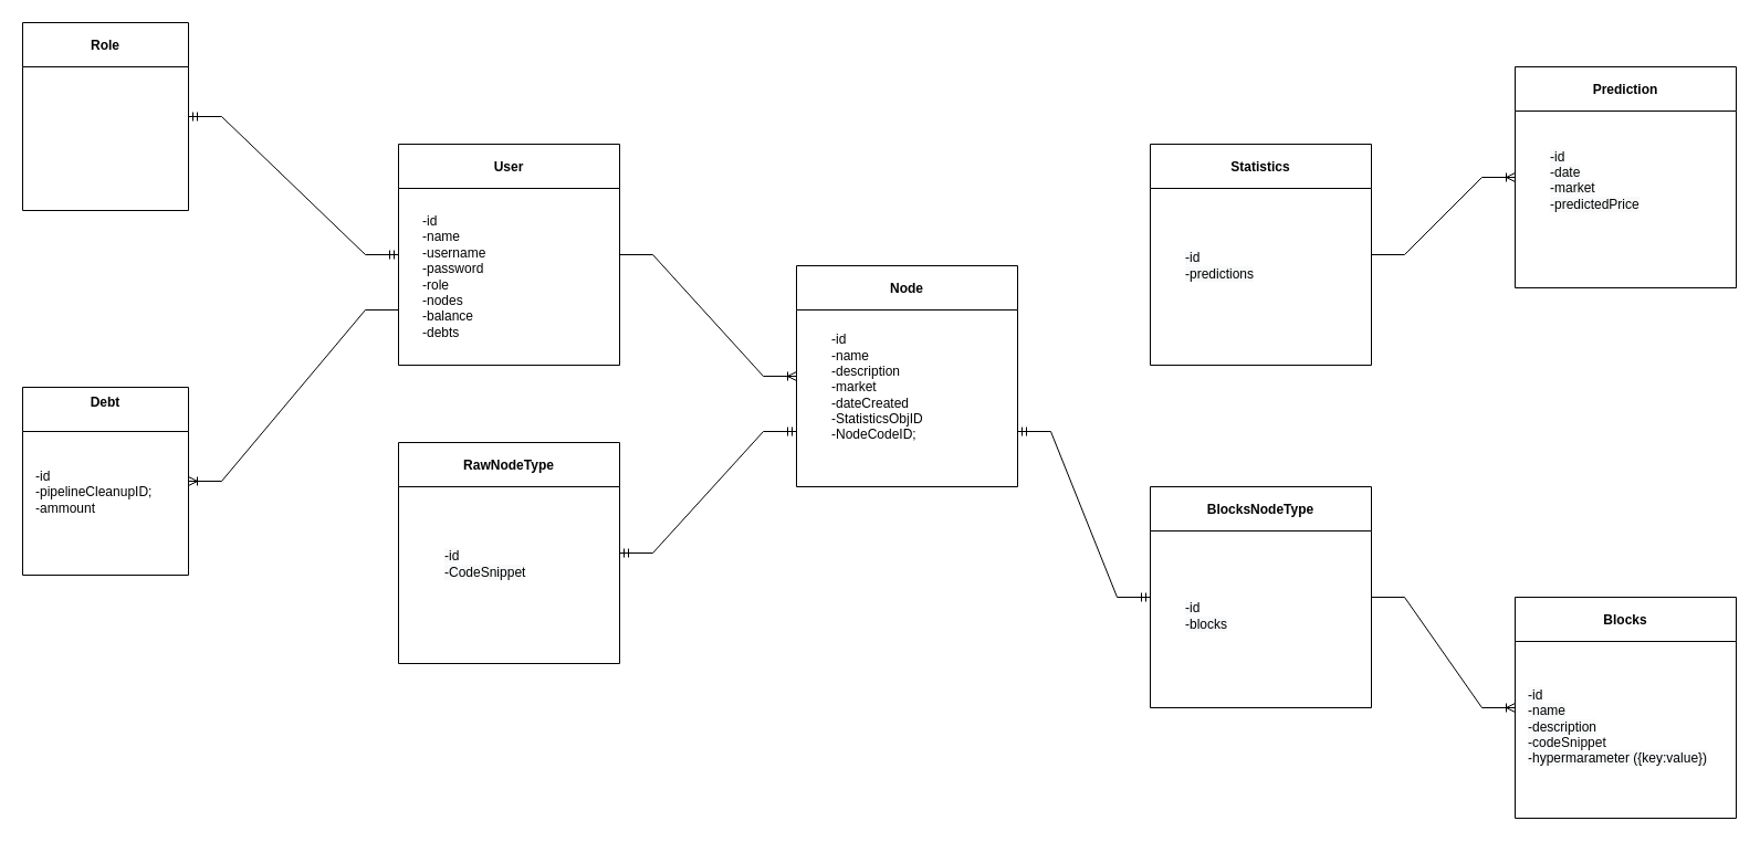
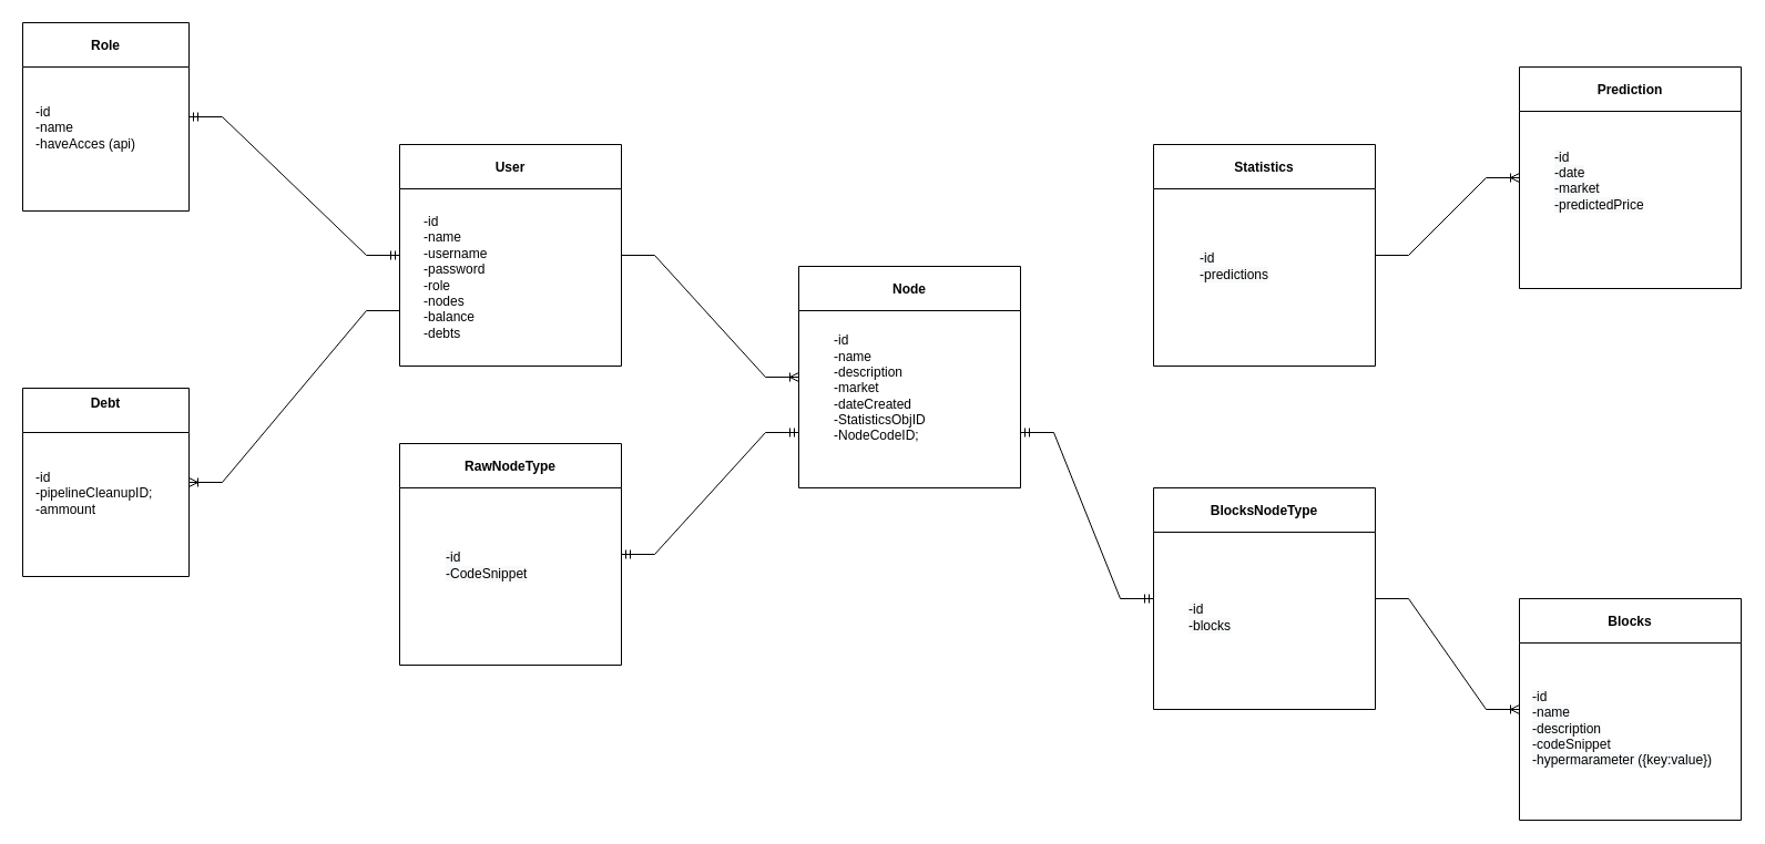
  <mxCell id="0" />
  <mxCell id="1" parent="0" />
  <mxCell id="2" value="User" style="swimlane;startSize=40;" parent="1" vertex="1"><mxGeometry x="360" y="130" width="200" height="200" as="geometry" /></mxCell>
  <mxCell id="3" value="-id&lt;br&gt;-name&amp;nbsp;&lt;br&gt;-username&lt;br&gt;-password&lt;br&gt;-role&lt;br&gt;-nodes&lt;br&gt;&lt;div&gt;-balance&lt;/div&gt;&lt;div&gt;-debts&lt;br&gt;&lt;/div&gt;" style="text;html=1;strokeColor=none;fillColor=none;align=left;verticalAlign=middle;whiteSpace=wrap;rounded=0;" parent="2" vertex="1"><mxGeometry x="20" y="50" width="140" height="140" as="geometry" /></mxCell>
  <mxCell id="4" value="Node" style="swimlane;startSize=40;" parent="1" vertex="1"><mxGeometry x="720" y="240" width="200" height="200" as="geometry" /></mxCell>
  <mxCell id="5" value="-id&lt;br&gt;-name&amp;nbsp;&lt;br&gt;-description&lt;br&gt;-market&lt;br&gt;-dateCreated&lt;br&gt;&lt;div&gt;-StatisticsObjID&lt;/div&gt;&lt;div&gt;-NodeCodeID;&lt;br&gt;&lt;/div&gt;" style="text;html=1;strokeColor=none;fillColor=none;align=left;verticalAlign=middle;whiteSpace=wrap;rounded=0;" parent="4" vertex="1"><mxGeometry x="30" y="50" width="140" height="120" as="geometry" /></mxCell>
  <mxCell id="6" value="Blocks" style="swimlane;startSize=40;" parent="1" vertex="1"><mxGeometry x="1370" y="540" width="200" height="200" as="geometry" /></mxCell>
  <mxCell id="7" value="&lt;br&gt;&lt;span style=&quot;color: rgb(0, 0, 0); font-family: Helvetica; font-size: 12px; font-style: normal; font-variant-ligatures: normal; font-variant-caps: normal; font-weight: 400; letter-spacing: normal; orphans: 2; text-align: left; text-indent: 0px; text-transform: none; widows: 2; word-spacing: 0px; -webkit-text-stroke-width: 0px; background-color: rgb(248, 249, 250); text-decoration-thickness: initial; text-decoration-style: initial; text-decoration-color: initial; float: none; display: inline !important;&quot;&gt;-id&lt;/span&gt;&lt;br style=&quot;color: rgb(0, 0, 0); font-family: Helvetica; font-size: 12px; font-style: normal; font-variant-ligatures: normal; font-variant-caps: normal; font-weight: 400; letter-spacing: normal; orphans: 2; text-align: left; text-indent: 0px; text-transform: none; widows: 2; word-spacing: 0px; -webkit-text-stroke-width: 0px; background-color: rgb(248, 249, 250); text-decoration-thickness: initial; text-decoration-style: initial; text-decoration-color: initial;&quot;&gt;&lt;span style=&quot;color: rgb(0, 0, 0); font-family: Helvetica; font-size: 12px; font-style: normal; font-variant-ligatures: normal; font-variant-caps: normal; font-weight: 400; letter-spacing: normal; orphans: 2; text-align: left; text-indent: 0px; text-transform: none; widows: 2; word-spacing: 0px; -webkit-text-stroke-width: 0px; background-color: rgb(248, 249, 250); text-decoration-thickness: initial; text-decoration-style: initial; text-decoration-color: initial; float: none; display: inline !important;&quot;&gt;-name&lt;/span&gt;&lt;br style=&quot;color: rgb(0, 0, 0); font-family: Helvetica; font-size: 12px; font-style: normal; font-variant-ligatures: normal; font-variant-caps: normal; font-weight: 400; letter-spacing: normal; orphans: 2; text-align: left; text-indent: 0px; text-transform: none; widows: 2; word-spacing: 0px; -webkit-text-stroke-width: 0px; background-color: rgb(248, 249, 250); text-decoration-thickness: initial; text-decoration-style: initial; text-decoration-color: initial;&quot;&gt;&lt;span style=&quot;color: rgb(0, 0, 0); font-family: Helvetica; font-size: 12px; font-style: normal; font-variant-ligatures: normal; font-variant-caps: normal; font-weight: 400; letter-spacing: normal; orphans: 2; text-align: left; text-indent: 0px; text-transform: none; widows: 2; word-spacing: 0px; -webkit-text-stroke-width: 0px; background-color: rgb(248, 249, 250); text-decoration-thickness: initial; text-decoration-style: initial; text-decoration-color: initial; float: none; display: inline !important;&quot;&gt;-description&lt;/span&gt;&lt;br style=&quot;color: rgb(0, 0, 0); font-family: Helvetica; font-size: 12px; font-style: normal; font-variant-ligatures: normal; font-variant-caps: normal; font-weight: 400; letter-spacing: normal; orphans: 2; text-align: left; text-indent: 0px; text-transform: none; widows: 2; word-spacing: 0px; -webkit-text-stroke-width: 0px; background-color: rgb(248, 249, 250); text-decoration-thickness: initial; text-decoration-style: initial; text-decoration-color: initial;&quot;&gt;&lt;span style=&quot;color: rgb(0, 0, 0); font-family: Helvetica; font-size: 12px; font-style: normal; font-variant-ligatures: normal; font-variant-caps: normal; font-weight: 400; letter-spacing: normal; orphans: 2; text-align: left; text-indent: 0px; text-transform: none; widows: 2; word-spacing: 0px; -webkit-text-stroke-width: 0px; background-color: rgb(248, 249, 250); text-decoration-thickness: initial; text-decoration-style: initial; text-decoration-color: initial; float: none; display: inline !important;&quot;&gt;-code&lt;/span&gt;Snippet&lt;br style=&quot;color: rgb(0, 0, 0); font-family: Helvetica; font-size: 12px; font-style: normal; font-variant-ligatures: normal; font-variant-caps: normal; font-weight: 400; letter-spacing: normal; orphans: 2; text-align: left; text-indent: 0px; text-transform: none; widows: 2; word-spacing: 0px; -webkit-text-stroke-width: 0px; background-color: rgb(248, 249, 250); text-decoration-thickness: initial; text-decoration-style: initial; text-decoration-color: initial;&quot;&gt;&lt;span style=&quot;color: rgb(0, 0, 0); font-family: Helvetica; font-size: 12px; font-style: normal; font-variant-ligatures: normal; font-variant-caps: normal; font-weight: 400; letter-spacing: normal; orphans: 2; text-align: left; text-indent: 0px; text-transform: none; widows: 2; word-spacing: 0px; -webkit-text-stroke-width: 0px; background-color: rgb(248, 249, 250); text-decoration-thickness: initial; text-decoration-style: initial; text-decoration-color: initial; float: none; display: inline !important;&quot;&gt;-hypermarameter ({key:value})&lt;br&gt;&lt;/span&gt;" style="text;html=1;strokeColor=none;fillColor=none;align=left;verticalAlign=middle;whiteSpace=wrap;rounded=0;" parent="6" vertex="1"><mxGeometry x="10" y="50" width="170" height="120" as="geometry" /></mxCell>
  <mxCell id="8" value="RawNodeType" style="swimlane;startSize=40;" parent="1" vertex="1"><mxGeometry x="360" y="400" width="200" height="200" as="geometry" /></mxCell>
  <mxCell id="9" value="&lt;br&gt;&lt;span style=&quot;color: rgb(0, 0, 0); font-family: Helvetica; font-size: 12px; font-style: normal; font-variant-ligatures: normal; font-variant-caps: normal; font-weight: 400; letter-spacing: normal; orphans: 2; text-align: left; text-indent: 0px; text-transform: none; widows: 2; word-spacing: 0px; -webkit-text-stroke-width: 0px; background-color: rgb(248, 249, 250); text-decoration-thickness: initial; text-decoration-style: initial; text-decoration-color: initial; float: none; display: inline !important;&quot;&gt;-id&lt;/span&gt;&lt;br style=&quot;color: rgb(0, 0, 0); font-family: Helvetica; font-size: 12px; font-style: normal; font-variant-ligatures: normal; font-variant-caps: normal; font-weight: 400; letter-spacing: normal; orphans: 2; text-align: left; text-indent: 0px; text-transform: none; widows: 2; word-spacing: 0px; -webkit-text-stroke-width: 0px; background-color: rgb(248, 249, 250); text-decoration-thickness: initial; text-decoration-style: initial; text-decoration-color: initial;&quot;&gt;&lt;div&gt;&lt;span style=&quot;color: rgb(0, 0, 0); font-family: Helvetica; font-size: 12px; font-style: normal; font-variant-ligatures: normal; font-variant-caps: normal; font-weight: 400; letter-spacing: normal; orphans: 2; text-align: left; text-indent: 0px; text-transform: none; widows: 2; word-spacing: 0px; -webkit-text-stroke-width: 0px; background-color: rgb(248, 249, 250); text-decoration-thickness: initial; text-decoration-style: initial; text-decoration-color: initial; float: none; display: inline !important;&quot;&gt;-CodeSnippet&lt;/span&gt;&lt;/div&gt;&lt;div&gt;&lt;span style=&quot;color: rgb(0, 0, 0); font-family: Helvetica; font-size: 12px; font-style: normal; font-variant-ligatures: normal; font-variant-caps: normal; font-weight: 400; letter-spacing: normal; orphans: 2; text-align: left; text-indent: 0px; text-transform: none; widows: 2; word-spacing: 0px; -webkit-text-stroke-width: 0px; background-color: rgb(248, 249, 250); text-decoration-thickness: initial; text-decoration-style: initial; text-decoration-color: initial; float: none; display: inline !important;&quot;&gt;&lt;br&gt;&lt;/span&gt;&lt;/div&gt;" style="text;html=1;strokeColor=none;fillColor=none;align=left;verticalAlign=middle;whiteSpace=wrap;rounded=0;" parent="8" vertex="1"><mxGeometry x="40" y="50" width="140" height="120" as="geometry" /></mxCell>
  <mxCell id="10" value="BlocksNodeType" style="swimlane;startSize=40;" parent="1" vertex="1"><mxGeometry x="1040" y="440" width="200" height="200" as="geometry" /></mxCell>
  <mxCell id="11" value="&lt;br&gt;&lt;span style=&quot;color: rgb(0, 0, 0); font-family: Helvetica; font-size: 12px; font-style: normal; font-variant-ligatures: normal; font-variant-caps: normal; font-weight: 400; letter-spacing: normal; orphans: 2; text-align: left; text-indent: 0px; text-transform: none; widows: 2; word-spacing: 0px; -webkit-text-stroke-width: 0px; background-color: rgb(248, 249, 250); text-decoration-thickness: initial; text-decoration-style: initial; text-decoration-color: initial; float: none; display: inline !important;&quot;&gt;-id&lt;/span&gt;&lt;br style=&quot;color: rgb(0, 0, 0); font-family: Helvetica; font-size: 12px; font-style: normal; font-variant-ligatures: normal; font-variant-caps: normal; font-weight: 400; letter-spacing: normal; orphans: 2; text-align: left; text-indent: 0px; text-transform: none; widows: 2; word-spacing: 0px; -webkit-text-stroke-width: 0px; background-color: rgb(248, 249, 250); text-decoration-thickness: initial; text-decoration-style: initial; text-decoration-color: initial;&quot;&gt;&lt;span style=&quot;color: rgb(0, 0, 0); font-family: Helvetica; font-size: 12px; font-style: normal; font-variant-ligatures: normal; font-variant-caps: normal; font-weight: 400; letter-spacing: normal; orphans: 2; text-align: left; text-indent: 0px; text-transform: none; widows: 2; word-spacing: 0px; -webkit-text-stroke-width: 0px; background-color: rgb(248, 249, 250); text-decoration-thickness: initial; text-decoration-style: initial; text-decoration-color: initial; float: none; display: inline !important;&quot;&gt;-blocks&lt;/span&gt;&lt;br style=&quot;color: rgb(0, 0, 0); font-family: Helvetica; font-size: 12px; font-style: normal; font-variant-ligatures: normal; font-variant-caps: normal; font-weight: 400; letter-spacing: normal; orphans: 2; text-align: left; text-indent: 0px; text-transform: none; widows: 2; word-spacing: 0px; -webkit-text-stroke-width: 0px; background-color: rgb(248, 249, 250); text-decoration-thickness: initial; text-decoration-style: initial; text-decoration-color: initial;&quot;&gt;" style="text;html=1;strokeColor=none;fillColor=none;align=left;verticalAlign=middle;whiteSpace=wrap;rounded=0;" parent="10" vertex="1"><mxGeometry x="30" y="50" width="140" height="120" as="geometry" /></mxCell>
  <mxCell id="12" value="" style="edgeStyle=entityRelationEdgeStyle;fontSize=12;html=1;endArrow=ERoneToMany;rounded=0;exitX=1;exitY=0.5;exitDx=0;exitDy=0;entryX=0;entryY=0.5;entryDx=0;entryDy=0;" parent="1" source="10" target="6" edge="1"><mxGeometry width="100" height="100" relative="1" as="geometry"><mxPoint x="1040" y="970" as="sourcePoint" /><mxPoint x="1210" y="860" as="targetPoint" /></mxGeometry></mxCell>
  <mxCell id="13" value="" style="edgeStyle=entityRelationEdgeStyle;fontSize=12;html=1;endArrow=ERoneToMany;rounded=0;entryX=0;entryY=0.5;entryDx=0;entryDy=0;" parent="1" target="4" edge="1"><mxGeometry width="100" height="100" relative="1" as="geometry"><mxPoint x="560" y="230" as="sourcePoint" /><mxPoint x="1170" y="940" as="targetPoint" /></mxGeometry></mxCell>
  <mxCell id="14" value="" style="edgeStyle=entityRelationEdgeStyle;fontSize=12;html=1;endArrow=ERmandOne;startArrow=ERmandOne;rounded=0;entryX=0;entryY=0.75;entryDx=0;entryDy=0;exitX=1;exitY=0.5;exitDx=0;exitDy=0;" parent="1" source="8" target="4" edge="1"><mxGeometry width="100" height="100" relative="1" as="geometry"><mxPoint x="800" y="520" as="sourcePoint" /><mxPoint x="740" y="390" as="targetPoint" /></mxGeometry></mxCell>
  <mxCell id="15" value="" style="edgeStyle=entityRelationEdgeStyle;fontSize=12;html=1;endArrow=ERmandOne;startArrow=ERmandOne;rounded=0;entryX=1;entryY=0.75;entryDx=0;entryDy=0;exitX=0;exitY=0.5;exitDx=0;exitDy=0;" parent="1" source="10" target="4" edge="1"><mxGeometry width="100" height="100" relative="1" as="geometry"><mxPoint x="1060" y="500" as="sourcePoint" /><mxPoint x="940" y="480" as="targetPoint" /></mxGeometry></mxCell>
  <mxCell id="16" value="Role" style="swimlane;startSize=40;" parent="1" vertex="1"><mxGeometry x="20" y="20" width="150" height="170" as="geometry" /></mxCell>
+ <mxCell id="17" value="-id&lt;br&gt;-name&lt;br&gt;-haveAcces (api)" style="text;html=1;strokeColor=none;fillColor=none;align=left;verticalAlign=middle;whiteSpace=wrap;rounded=0;" parent="16" vertex="1"><mxGeometry x="10" y="50" width="100" height="90" as="geometry" /></mxCell>
  <mxCell id="18" value="" style="edgeStyle=entityRelationEdgeStyle;fontSize=12;html=1;endArrow=ERmandOne;startArrow=ERmandOne;rounded=0;exitX=1;exitY=0.5;exitDx=0;exitDy=0;entryX=0;entryY=0.5;entryDx=0;entryDy=0;" parent="1" source="16" target="2" edge="1"><mxGeometry width="100" height="100" relative="1" as="geometry"><mxPoint x="270" y="460" as="sourcePoint" /><mxPoint x="360" y="260" as="targetPoint" /></mxGeometry></mxCell>
  <mxCell id="19" value="Statistics" style="swimlane;startSize=40;" parent="1" vertex="1"><mxGeometry x="1040" y="130" width="200" height="200" as="geometry" /></mxCell>
- <mxCell id="20" value="&lt;br&gt;&lt;span style=&quot;color: rgb(0, 0, 0); font-family: Helvetica; font-size: 12px; font-style: normal; font-variant-ligatures: normal; font-variant-caps: normal; font-weight: 400; letter-spacing: normal; orphans: 2; text-align: left; text-indent: 0px; text-transform: none; widows: 2; word-spacing: 0px; -webkit-text-stroke-width: 0px; background-color: rgb(248, 249, 250); text-decoration-thickness: initial; text-decoration-style: initial; text-decoration-color: initial; float: none; display: inline !important;&quot;&gt;-id&lt;br&gt;-predictions&lt;br&gt;&lt;br&gt;&lt;/span&gt;" style="text;html=1;strokeColor=none;fillColor=none;align=left;verticalAlign=middle;whiteSpace=wrap;rounded=0;" parent="19" vertex="1"><mxGeometry x="30" y="50" width="140" height="120" as="geometry" /></mxCell>
+ <mxCell id="20" value="&lt;br&gt;&lt;span style=&quot;color: rgb(0, 0, 0); font-family: Helvetica; font-size: 12px; font-style: normal; font-variant-ligatures: normal; font-variant-caps: normal; font-weight: 400; letter-spacing: normal; orphans: 2; text-align: left; text-indent: 0px; text-transform: none; widows: 2; word-spacing: 0px; -webkit-text-stroke-width: 0px; background-color: rgb(248, 249, 250); text-decoration-thickness: initial; text-decoration-style: initial; text-decoration-color: initial; float: none; display: inline !important;&quot;&gt;-id&lt;br&gt;-predictions&lt;br&gt;&lt;br&gt;&lt;/span&gt;" style="text;html=1;strokeColor=none;fillColor=none;align=left;verticalAlign=middle;whiteSpace=wrap;rounded=0;" parent="19" vertex="1"><mxGeometry x="40" y="50" width="140" height="120" as="geometry" /></mxCell>
  <mxCell id="21" value="Prediction" style="swimlane;startSize=40;" parent="1" vertex="1"><mxGeometry x="1370" y="60" width="200" height="200" as="geometry" /></mxCell>
  <mxCell id="22" value="&lt;span style=&quot;color: rgb(0, 0, 0); font-family: Helvetica; font-size: 12px; font-style: normal; font-variant-ligatures: normal; font-variant-caps: normal; font-weight: 400; letter-spacing: normal; orphans: 2; text-align: left; text-indent: 0px; text-transform: none; widows: 2; word-spacing: 0px; -webkit-text-stroke-width: 0px; background-color: rgb(248, 249, 250); text-decoration-thickness: initial; text-decoration-style: initial; text-decoration-color: initial; float: none; display: inline !important;&quot;&gt;-id&lt;br&gt;-date&lt;br&gt;-market&lt;br&gt;-predictedPrice&lt;br&gt;&lt;br&gt;&lt;/span&gt;" style="text;html=1;strokeColor=none;fillColor=none;align=left;verticalAlign=middle;whiteSpace=wrap;rounded=0;" parent="21" vertex="1"><mxGeometry x="30" y="50" width="140" height="120" as="geometry" /></mxCell>
  <mxCell id="23" value="" style="edgeStyle=entityRelationEdgeStyle;fontSize=12;html=1;endArrow=ERoneToMany;rounded=0;entryX=0;entryY=0.5;entryDx=0;entryDy=0;exitX=1;exitY=0.5;exitDx=0;exitDy=0;" parent="1" source="19" target="21" edge="1"><mxGeometry width="100" height="100" relative="1" as="geometry"><mxPoint x="1080" y="400" as="sourcePoint" /><mxPoint x="1280" y="500" as="targetPoint" /></mxGeometry></mxCell>
  <mxCell id="24" value="Debt&#10;" style="swimlane;startSize=40;" vertex="1" parent="1"><mxGeometry x="20" y="350" width="150" height="170" as="geometry" /></mxCell>
  <mxCell id="25" value="&lt;div&gt;-id&lt;/div&gt;&lt;div&gt;-pipelineCleanupID;&lt;br&gt;&lt;/div&gt;&lt;div&gt;-ammount&lt;br&gt;&lt;/div&gt;" style="text;html=1;strokeColor=none;fillColor=none;align=left;verticalAlign=middle;whiteSpace=wrap;rounded=0;" vertex="1" parent="24"><mxGeometry x="10" y="50" width="120" height="90" as="geometry" /></mxCell>
  <mxCell id="26" value="" style="edgeStyle=entityRelationEdgeStyle;fontSize=12;html=1;endArrow=ERoneToMany;rounded=0;entryX=1;entryY=0.5;entryDx=0;entryDy=0;exitX=0;exitY=0.75;exitDx=0;exitDy=0;" edge="1" parent="1" source="2" target="24"><mxGeometry width="100" height="100" relative="1" as="geometry"><mxPoint x="220" y="380" as="sourcePoint" /><mxPoint x="380" y="490" as="targetPoint" /></mxGeometry></mxCell>
